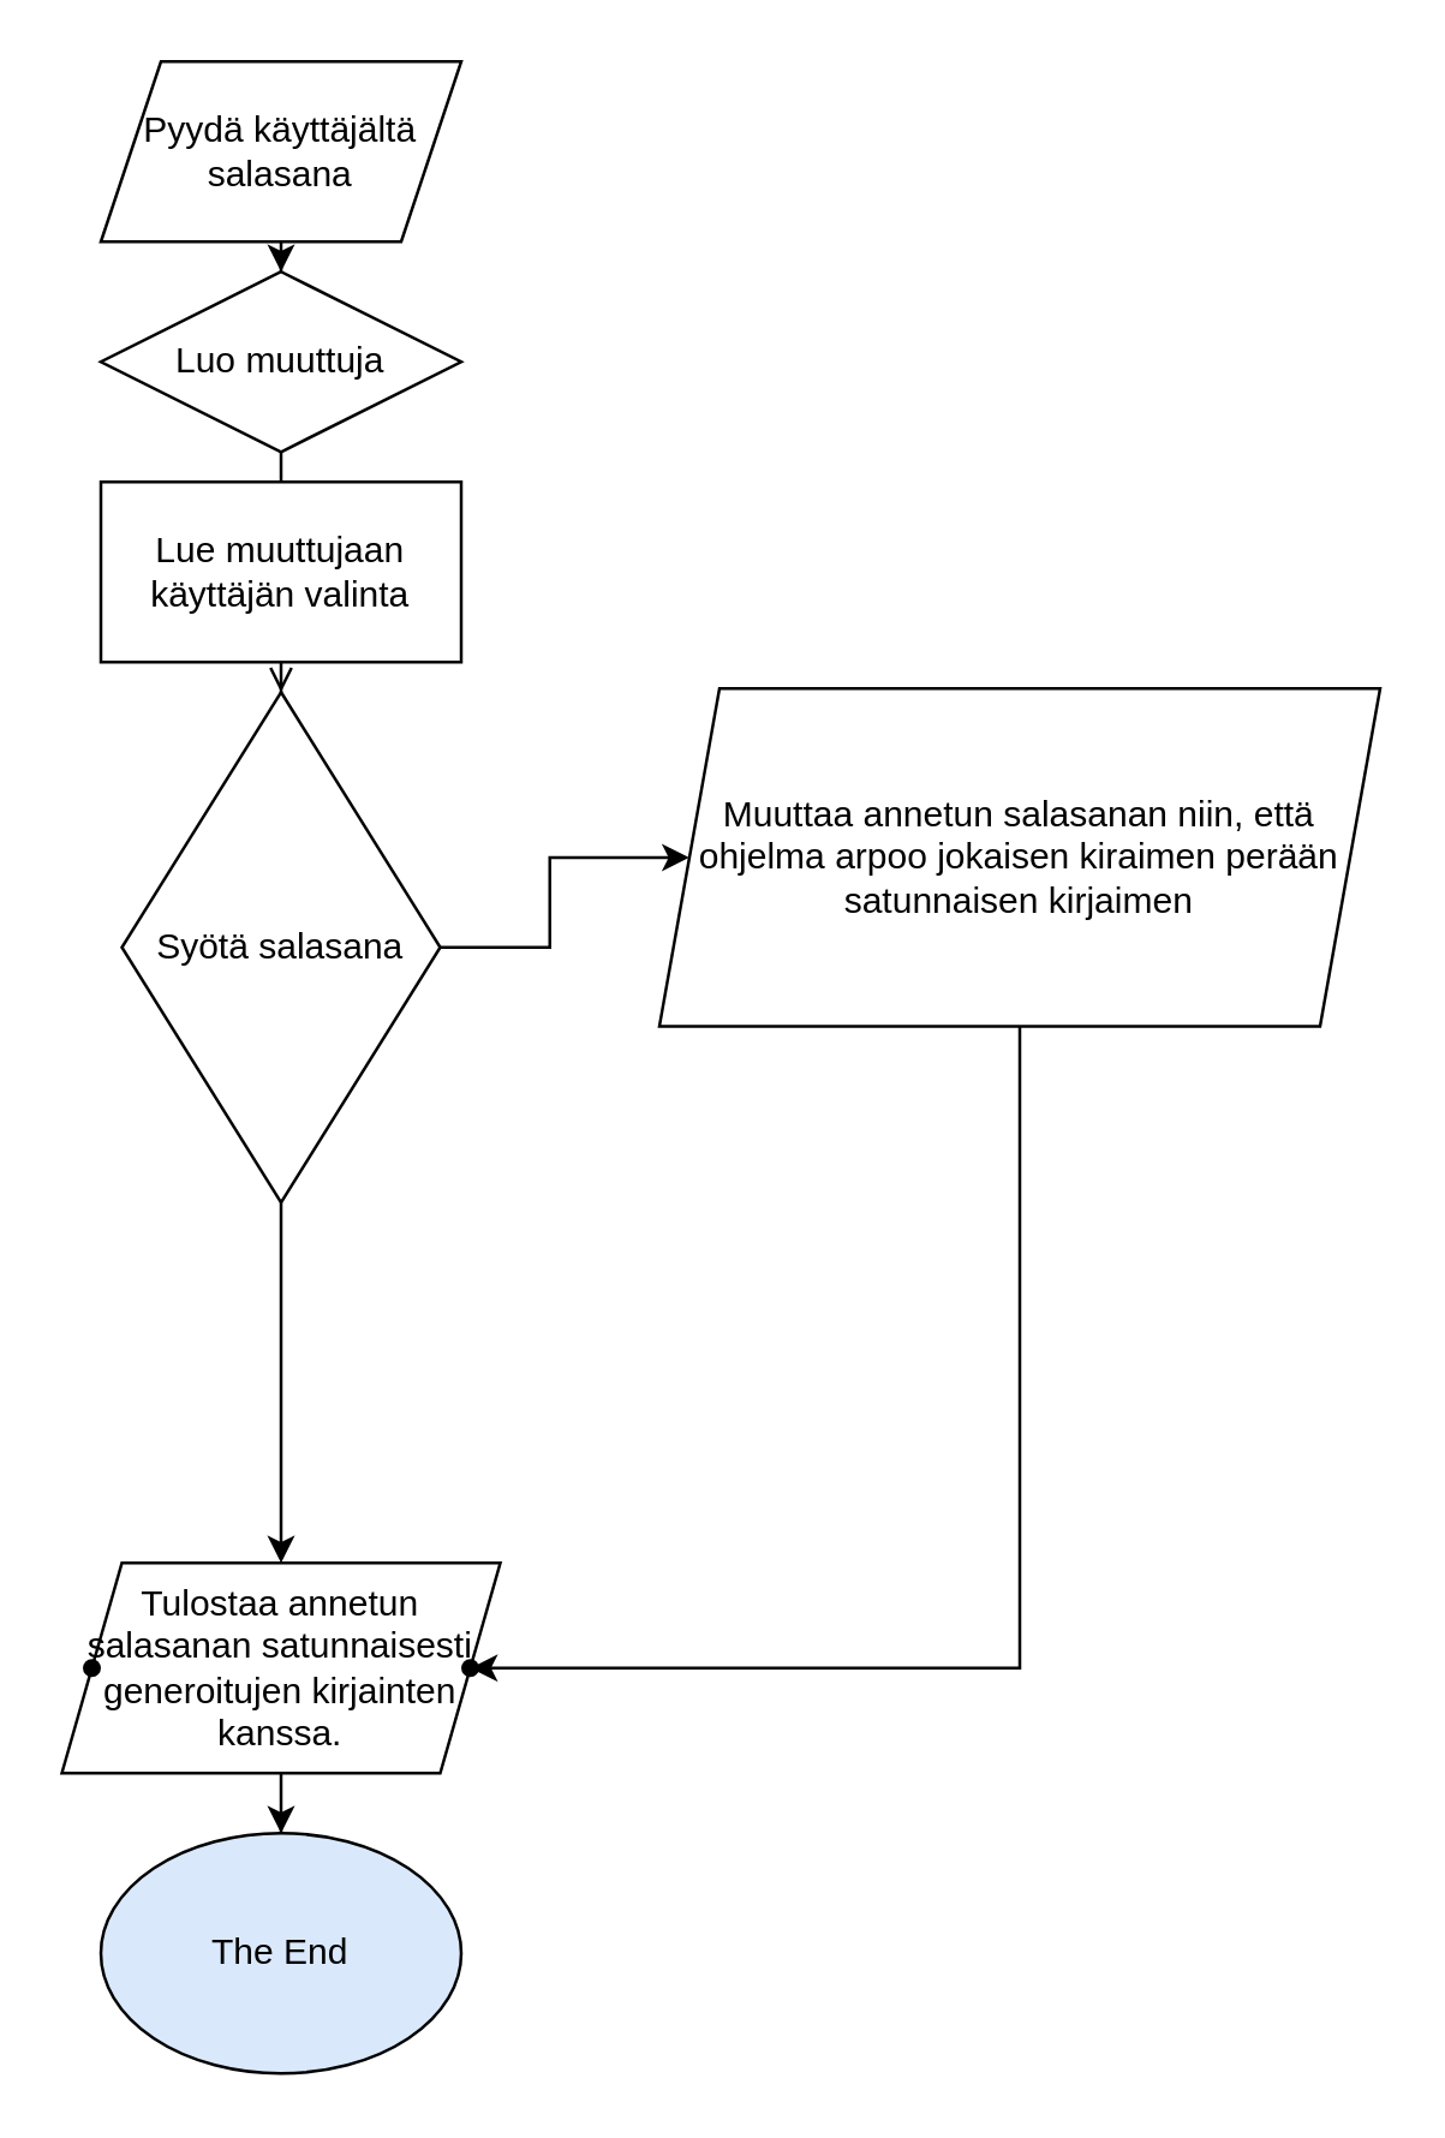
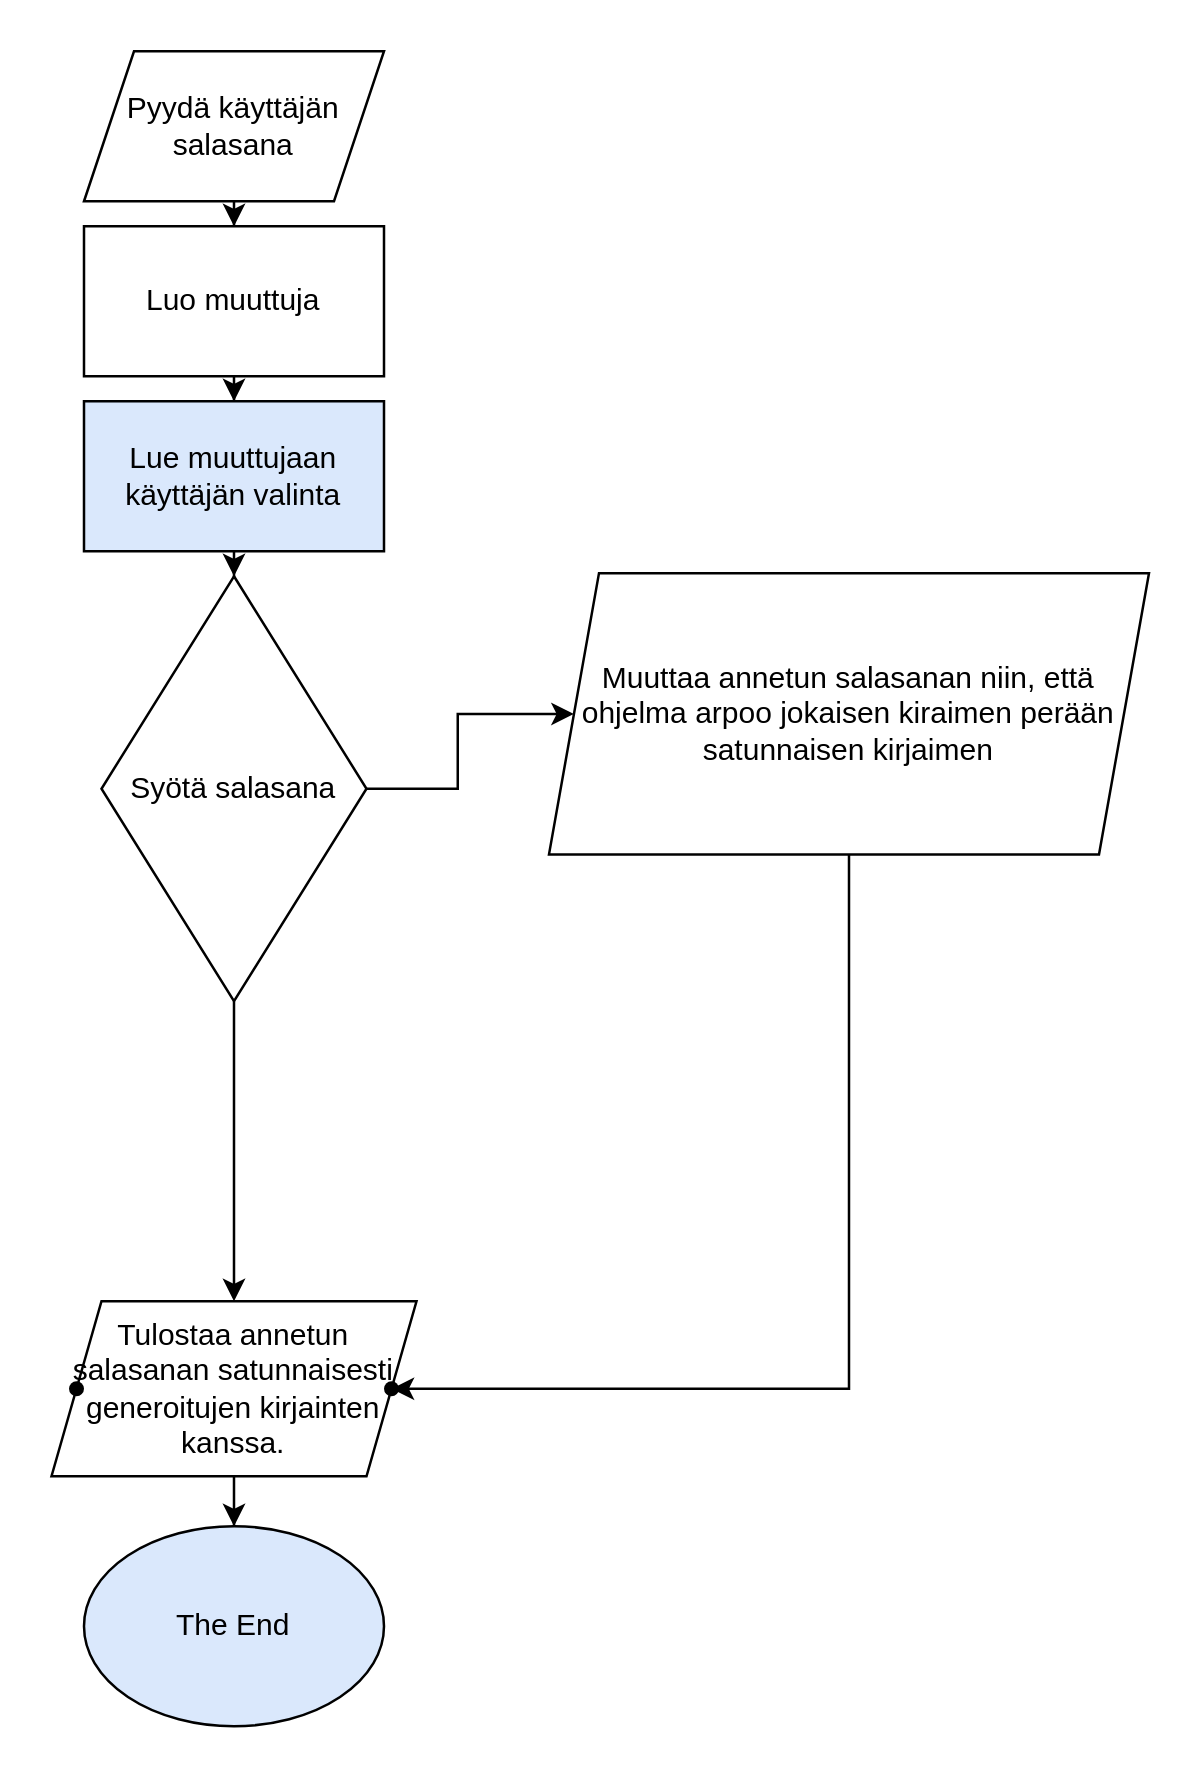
  <mxCell id="0" />
  <mxCell id="1" parent="0" />
  <mxCell id="2" value="" style="edgeStyle=orthogonalEdgeStyle;rounded=0;orthogonalLoop=1;jettySize=auto;html=1;" parent="1" source="3" target="5" edge="1"><mxGeometry relative="1" as="geometry" /></mxCell>
- <mxCell id="3" value="&lt;div&gt;Pyydä käyttäjältä salasana&lt;br&gt;&lt;/div&gt;" style="shape=parallelogram;perimeter=parallelogramPerimeter;whiteSpace=wrap;html=1;fixedSize=1;" parent="1" vertex="1"><mxGeometry x="33" y="20" width="120" height="60" as="geometry" /></mxCell>
- <mxCell id="4" value="" style="edgeStyle=orthogonalEdgeStyle;rounded=0;orthogonalLoop=1;jettySize=auto;html=1;endArrow=none;" parent="1" source="5" target="7" edge="1"><mxGeometry relative="1" as="geometry" /></mxCell>
- <mxCell id="5" value="Luo muuttuja" style="rhombus;whiteSpace=wrap;html=1;" parent="1" vertex="1"><mxGeometry x="33" y="90" width="120" height="60" as="geometry" /></mxCell>
- <mxCell id="6" value="" style="edgeStyle=orthogonalEdgeStyle;rounded=0;orthogonalLoop=1;jettySize=auto;html=1;endArrow=open;" parent="1" source="7" target="10" edge="1"><mxGeometry relative="1" as="geometry" /></mxCell>
- <mxCell id="7" value="&lt;div&gt;Lue muuttujaan&lt;/div&gt;&lt;div&gt;käyttäjän valinta&lt;br&gt;&lt;/div&gt;" style="rounded=0;whiteSpace=wrap;html=1;" parent="1" vertex="1"><mxGeometry x="33" y="160" width="120" height="60" as="geometry" /></mxCell>
+ <mxCell id="3" value="&lt;div&gt;Pyydä käyttäjän salasana&lt;br&gt;&lt;/div&gt;" style="shape=parallelogram;perimeter=parallelogramPerimeter;whiteSpace=wrap;html=1;fixedSize=1;" parent="1" vertex="1"><mxGeometry x="33" y="20" width="120" height="60" as="geometry" /></mxCell>
+ <mxCell id="4" value="" style="edgeStyle=orthogonalEdgeStyle;rounded=0;orthogonalLoop=1;jettySize=auto;html=1;" parent="1" source="5" target="7" edge="1"><mxGeometry relative="1" as="geometry" /></mxCell>
+ <mxCell id="5" value="Luo muuttuja" style="rounded=0;whiteSpace=wrap;html=1;" parent="1" vertex="1"><mxGeometry x="33" y="90" width="120" height="60" as="geometry" /></mxCell>
+ <mxCell id="6" value="" style="edgeStyle=orthogonalEdgeStyle;rounded=0;orthogonalLoop=1;jettySize=auto;html=1;" parent="1" source="7" target="10" edge="1"><mxGeometry relative="1" as="geometry" /></mxCell>
+ <mxCell id="7" value="&lt;div&gt;Lue muuttujaan&lt;/div&gt;&lt;div&gt;käyttäjän valinta&lt;br&gt;&lt;/div&gt;" style="rounded=0;whiteSpace=wrap;html=1;fillColor=#dae8fc;" parent="1" vertex="1"><mxGeometry x="33" y="160" width="120" height="60" as="geometry" /></mxCell>
  <mxCell id="8" value="" style="edgeStyle=orthogonalEdgeStyle;rounded=0;orthogonalLoop=1;jettySize=auto;html=1;" parent="1" source="10" target="12" edge="1"><mxGeometry relative="1" as="geometry" /></mxCell>
  <mxCell id="9" value="" style="edgeStyle=orthogonalEdgeStyle;rounded=0;orthogonalLoop=1;jettySize=auto;html=1;" edge="1" parent="1" source="10" target="15"><mxGeometry relative="1" as="geometry" /></mxCell>
  <mxCell id="10" value="Syötä salasana" style="rhombus;whiteSpace=wrap;html=1;" parent="1" vertex="1"><mxGeometry x="40" y="230" width="106" height="170" as="geometry" /></mxCell>
  <mxCell id="11" value="" style="edgeStyle=orthogonalEdgeStyle;rounded=0;orthogonalLoop=1;jettySize=auto;html=1;" parent="1" source="12" target="13" edge="1"><mxGeometry relative="1" as="geometry" /></mxCell>
  <mxCell id="12" value="Tulostaa annetun salasanan satunnaisesti generoitujen kirjainten kanssa." style="shape=parallelogram;perimeter=parallelogramPerimeter;whiteSpace=wrap;html=1;fixedSize=1;" parent="1" vertex="1"><mxGeometry x="20" y="520" width="146" height="70" as="geometry" /></mxCell>
  <mxCell id="13" value="The End" style="ellipse;whiteSpace=wrap;html=1;fillColor=#dae8fc;" parent="1" vertex="1"><mxGeometry x="33" y="610" width="120" height="80" as="geometry" /></mxCell>
  <mxCell id="14" value="" style="edgeStyle=orthogonalEdgeStyle;rounded=0;orthogonalLoop=1;jettySize=auto;html=1;exitX=0.5;exitY=1;exitDx=0;exitDy=0;" edge="1" parent="1" source="15" target="16"><mxGeometry relative="1" as="geometry"><Array as="points"><mxPoint x="339" y="555" /></Array></mxGeometry></mxCell>
  <mxCell id="15" value="Muuttaa annetun salasanan niin, että ohjelma arpoo jokaisen kiraimen perään satunnaisen kirjaimen" style="shape=parallelogram;perimeter=parallelogramPerimeter;whiteSpace=wrap;html=1;fixedSize=1;" vertex="1" parent="1"><mxGeometry x="219" y="228.75" width="240" height="112.5" as="geometry" /></mxCell>
  <mxCell id="16" value="" style="shape=waypoint;sketch=0;size=6;pointerEvents=1;points=[];fillColor=default;resizable=0;rotatable=0;perimeter=centerPerimeter;snapToPoint=1;" vertex="1" parent="1"><mxGeometry x="146" y="545" width="20" height="20" as="geometry" /></mxCell>
  <mxCell id="17" value="" style="shape=waypoint;sketch=0;size=6;pointerEvents=1;points=[];fillColor=default;resizable=0;rotatable=0;perimeter=centerPerimeter;snapToPoint=1;" vertex="1" parent="1"><mxGeometry x="20" y="545" width="20" height="20" as="geometry" /></mxCell>
